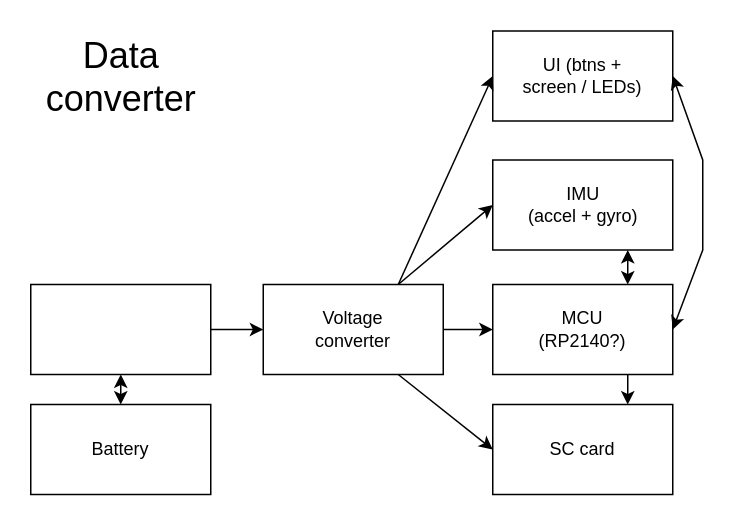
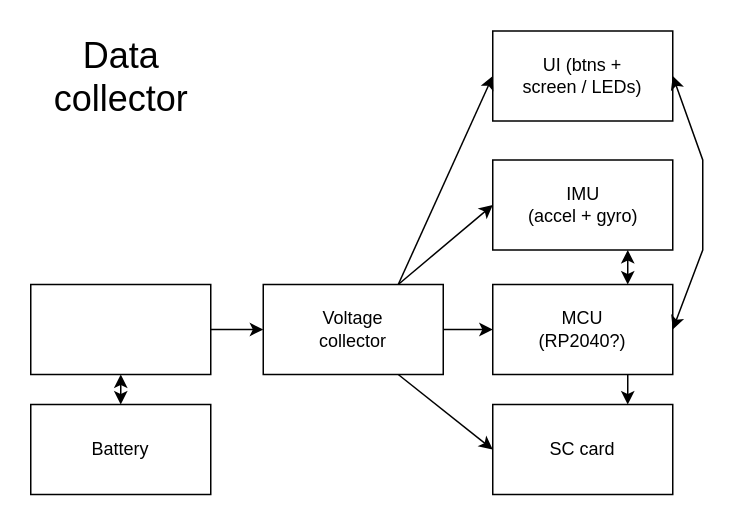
  <mxCell id="0" />
  <mxCell id="1" parent="0" />
  <mxCell id="2" value="" style="rounded=0;whiteSpace=wrap;html=1;" vertex="1" parent="1"><mxGeometry x="328" y="189" width="120" height="60" as="geometry" /></mxCell>
- <mxCell id="3" value="MCU (RP2140?)" style="text;html=1;strokeColor=none;fillColor=none;align=center;verticalAlign=middle;whiteSpace=wrap;rounded=0;" vertex="1" parent="1"><mxGeometry x="358" y="204" width="60" height="30" as="geometry" /></mxCell>
+ <mxCell id="3" value="MCU (RP2040?)" style="text;html=1;strokeColor=none;fillColor=none;align=center;verticalAlign=middle;whiteSpace=wrap;rounded=0;" vertex="1" parent="1"><mxGeometry x="358" y="204" width="60" height="30" as="geometry" /></mxCell>
  <mxCell id="4" value="" style="rounded=0;whiteSpace=wrap;html=1;" vertex="1" parent="1"><mxGeometry x="20" y="269" width="120" height="60" as="geometry" /></mxCell>
  <mxCell id="5" value="&lt;div&gt;Battery&lt;/div&gt;" style="text;html=1;strokeColor=none;fillColor=none;align=center;verticalAlign=middle;whiteSpace=wrap;rounded=0;" vertex="1" parent="1"><mxGeometry x="50" y="284" width="60" height="30" as="geometry" /></mxCell>
  <mxCell id="6" value="" style="rounded=0;whiteSpace=wrap;html=1;" vertex="1" parent="1"><mxGeometry x="175" y="189" width="120" height="60" as="geometry" /></mxCell>
- <mxCell id="7" value="Voltage converter" style="text;html=1;strokeColor=none;fillColor=none;align=center;verticalAlign=middle;whiteSpace=wrap;rounded=0;" vertex="1" parent="1"><mxGeometry x="205" y="204" width="60" height="30" as="geometry" /></mxCell>
+ <mxCell id="7" value="Voltage collector" style="text;html=1;strokeColor=none;fillColor=none;align=center;verticalAlign=middle;whiteSpace=wrap;rounded=0;" vertex="1" parent="1"><mxGeometry x="205" y="204" width="60" height="30" as="geometry" /></mxCell>
  <mxCell id="8" value="" style="rounded=0;whiteSpace=wrap;html=1;" vertex="1" parent="1"><mxGeometry x="20" y="189" width="120" height="60" as="geometry" /></mxCell>
  <mxCell id="9" value="" style="rounded=0;whiteSpace=wrap;html=1;" vertex="1" parent="1"><mxGeometry x="328" y="106" width="120" height="60" as="geometry" /></mxCell>
  <mxCell id="10" value="&lt;div&gt;IMU&lt;/div&gt;&lt;div&gt;(accel + gyro)&lt;br&gt;&lt;/div&gt;" style="text;html=1;strokeColor=none;fillColor=none;align=center;verticalAlign=middle;whiteSpace=wrap;rounded=0;" vertex="1" parent="1"><mxGeometry x="349.5" y="121" width="77" height="30" as="geometry" /></mxCell>
  <mxCell id="11" value="" style="rounded=0;whiteSpace=wrap;html=1;" vertex="1" parent="1"><mxGeometry x="328" y="269" width="120" height="60" as="geometry" /></mxCell>
  <mxCell id="12" value="SC card" style="text;html=1;strokeColor=none;fillColor=none;align=center;verticalAlign=middle;whiteSpace=wrap;rounded=0;" vertex="1" parent="1"><mxGeometry x="358" y="284" width="60" height="30" as="geometry" /></mxCell>
  <mxCell id="13" value="" style="rounded=0;whiteSpace=wrap;html=1;" vertex="1" parent="1"><mxGeometry x="328" y="20" width="120" height="60" as="geometry" /></mxCell>
  <mxCell id="14" value="&lt;div&gt;UI (btns + &lt;br&gt;&lt;/div&gt;&lt;div&gt;screen / LEDs)&lt;br&gt;&lt;/div&gt;" style="text;html=1;strokeColor=none;fillColor=none;align=center;verticalAlign=middle;whiteSpace=wrap;rounded=0;" vertex="1" parent="1"><mxGeometry x="346" y="35" width="84" height="30" as="geometry" /></mxCell>
  <mxCell id="15" value="" style="endArrow=classic;startArrow=classic;html=1;rounded=0;exitX=0.5;exitY=0;exitDx=0;exitDy=0;entryX=0.5;entryY=1;entryDx=0;entryDy=0;" edge="1" parent="1" source="4" target="8"><mxGeometry width="50" height="50" relative="1" as="geometry"><mxPoint x="244" y="312" as="sourcePoint" /><mxPoint x="294" y="262" as="targetPoint" /></mxGeometry></mxCell>
  <mxCell id="16" value="" style="endArrow=classic;html=1;rounded=0;exitX=1;exitY=0.5;exitDx=0;exitDy=0;entryX=0;entryY=0.5;entryDx=0;entryDy=0;" edge="1" parent="1" source="8" target="6"><mxGeometry width="50" height="50" relative="1" as="geometry"><mxPoint x="244" y="312" as="sourcePoint" /><mxPoint x="294" y="262" as="targetPoint" /></mxGeometry></mxCell>
  <mxCell id="17" value="" style="endArrow=classic;html=1;rounded=0;exitX=1;exitY=0.5;exitDx=0;exitDy=0;entryX=0;entryY=0.5;entryDx=0;entryDy=0;" edge="1" parent="1" source="6" target="2"><mxGeometry width="50" height="50" relative="1" as="geometry"><mxPoint x="244" y="312" as="sourcePoint" /><mxPoint x="294" y="262" as="targetPoint" /></mxGeometry></mxCell>
  <mxCell id="18" value="" style="endArrow=classic;html=1;rounded=0;exitX=0.75;exitY=1;exitDx=0;exitDy=0;entryX=0;entryY=0.5;entryDx=0;entryDy=0;" edge="1" parent="1" source="6" target="11"><mxGeometry width="50" height="50" relative="1" as="geometry"><mxPoint x="244" y="312" as="sourcePoint" /><mxPoint x="294" y="262" as="targetPoint" /></mxGeometry></mxCell>
  <mxCell id="19" value="" style="endArrow=classic;html=1;rounded=0;exitX=0.75;exitY=0;exitDx=0;exitDy=0;entryX=0;entryY=0.5;entryDx=0;entryDy=0;" edge="1" parent="1" source="6" target="9"><mxGeometry width="50" height="50" relative="1" as="geometry"><mxPoint x="244" y="312" as="sourcePoint" /><mxPoint x="294" y="262" as="targetPoint" /></mxGeometry></mxCell>
  <mxCell id="20" value="" style="endArrow=classic;html=1;rounded=0;exitX=0.75;exitY=0;exitDx=0;exitDy=0;entryX=0;entryY=0.5;entryDx=0;entryDy=0;" edge="1" parent="1" source="6" target="13"><mxGeometry width="50" height="50" relative="1" as="geometry"><mxPoint x="244" y="312" as="sourcePoint" /><mxPoint x="294" y="262" as="targetPoint" /></mxGeometry></mxCell>
  <mxCell id="21" value="" style="endArrow=classic;html=1;rounded=0;exitX=0.75;exitY=1;exitDx=0;exitDy=0;entryX=0.75;entryY=0;entryDx=0;entryDy=0;" edge="1" parent="1" source="2" target="11"><mxGeometry width="50" height="50" relative="1" as="geometry"><mxPoint x="244" y="312" as="sourcePoint" /><mxPoint x="294" y="262" as="targetPoint" /></mxGeometry></mxCell>
  <mxCell id="22" value="" style="endArrow=classic;startArrow=classic;html=1;rounded=0;entryX=1;entryY=0.5;entryDx=0;entryDy=0;exitX=1;exitY=0.5;exitDx=0;exitDy=0;" edge="1" parent="1" source="2" target="13"><mxGeometry width="50" height="50" relative="1" as="geometry"><mxPoint x="244" y="312" as="sourcePoint" /><mxPoint x="294" y="262" as="targetPoint" /><Array as="points"><mxPoint x="468" y="166" /><mxPoint x="468" y="106" /></Array></mxGeometry></mxCell>
  <mxCell id="23" value="" style="endArrow=classic;startArrow=classic;html=1;rounded=0;entryX=0.75;entryY=1;entryDx=0;entryDy=0;exitX=0.75;exitY=0;exitDx=0;exitDy=0;" edge="1" parent="1" source="2" target="9"><mxGeometry width="50" height="50" relative="1" as="geometry"><mxPoint x="259" y="326" as="sourcePoint" /><mxPoint x="309" y="276" as="targetPoint" /></mxGeometry></mxCell>
- <mxCell id="24" value="&lt;font style=&quot;font-size: 24px;&quot;&gt;Data converter&lt;/font&gt;" style="text;html=1;strokeColor=none;fillColor=none;align=center;verticalAlign=middle;whiteSpace=wrap;rounded=0;" vertex="1" parent="1"><mxGeometry x="28.5" y="20" width="103" height="61" as="geometry" /></mxCell>
+ <mxCell id="24" value="&lt;font style=&quot;font-size: 24px;&quot;&gt;Data collector&lt;/font&gt;" style="text;html=1;strokeColor=none;fillColor=none;align=center;verticalAlign=middle;whiteSpace=wrap;rounded=0;" vertex="1" parent="1"><mxGeometry x="28.5" y="20" width="103" height="61" as="geometry" /></mxCell>
